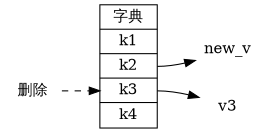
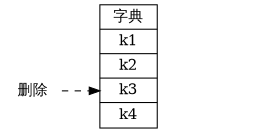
  digraph {
    rankdir=LR
    node [shape=plaintext]
    n1 [label="字典 | <k1> k1 | <k2> k2 | <k3> k3  | <k4> k4 " shape=record]
-   new_v
-   v3
    n4 [label="删除"]
-   n1 -> new_v [tailport=k2]
-   n1 -> v3 [tailport=k3]
    n4 -> n1 [headport=k3 style=dashed]
  }
